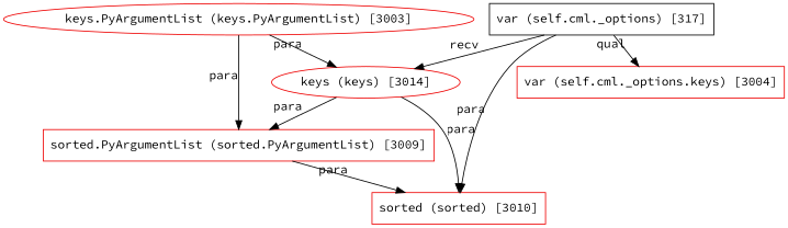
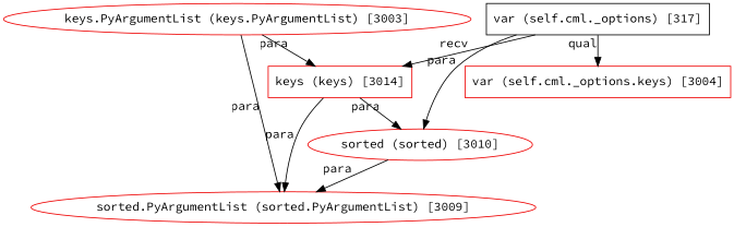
  digraph {
    fontname="Source Code Pro"
    node [color=red2 fontname="Source Code Pro" kind=null shape=box]
    edge [fontname="Source Code Pro" from_closure=null xlabel=para]
-   n1 [kind="func-call" label="keys (keys) [3014]" shape=ellipse]
-   n2 [kind="func-call" label="sorted (sorted) [3010]"]
-   n3 [label="sorted.PyArgumentList (sorted.PyArgumentList) [3009]"]
+   n1 [kind="func-call" label="keys (keys) [3014]"]
+   n2 [kind="func-call" label="sorted (sorted) [3010]" shape=ellipse]
+   n3 [label="sorted.PyArgumentList (sorted.PyArgumentList) [3009]" shape=ellipse]
    n4 [label="keys.PyArgumentList (keys.PyArgumentList) [3003]" shape=ellipse]
    n5 [kind="variable-usage" label="var (self.cml._options.keys) [3004]"]
    n6 [color=null label="var (self.cml._options) [317]" metadata=hanger shape=null]
    n1 -> n2
    n1 -> n3
-   n3 -> n2
+   n2 -> n3
    n4 -> n1
    n4 -> n3
    n6 -> n1 [xlabel=recv]
    n6 -> n2
    n6 -> n5 [from_closure=false xlabel=qual]
  }
